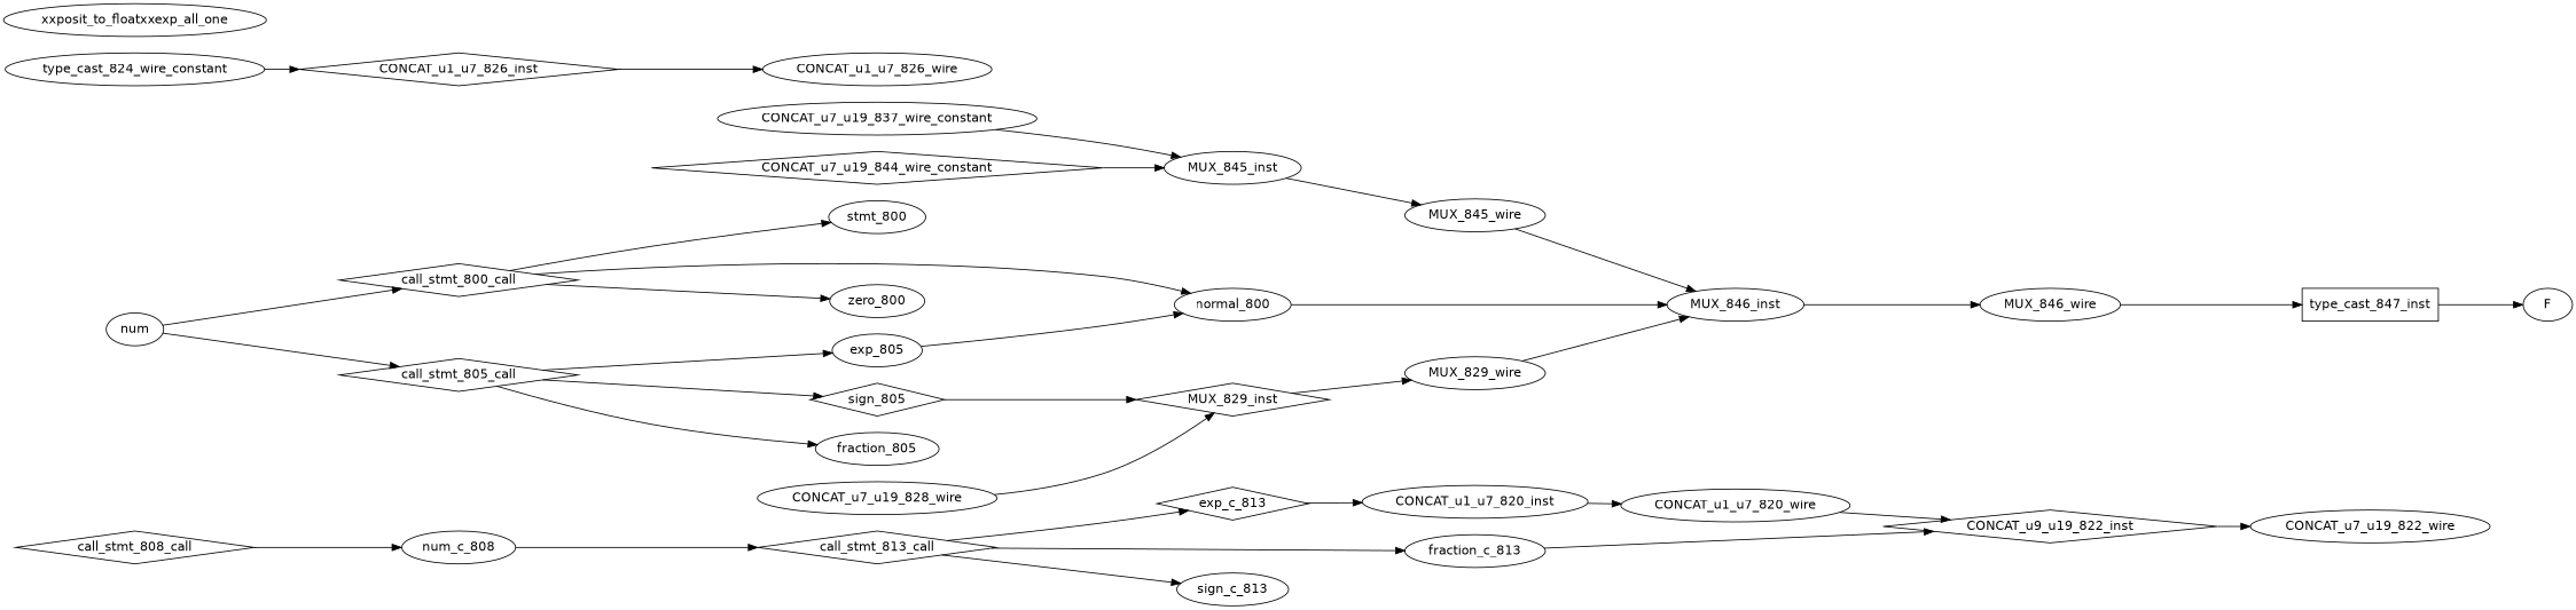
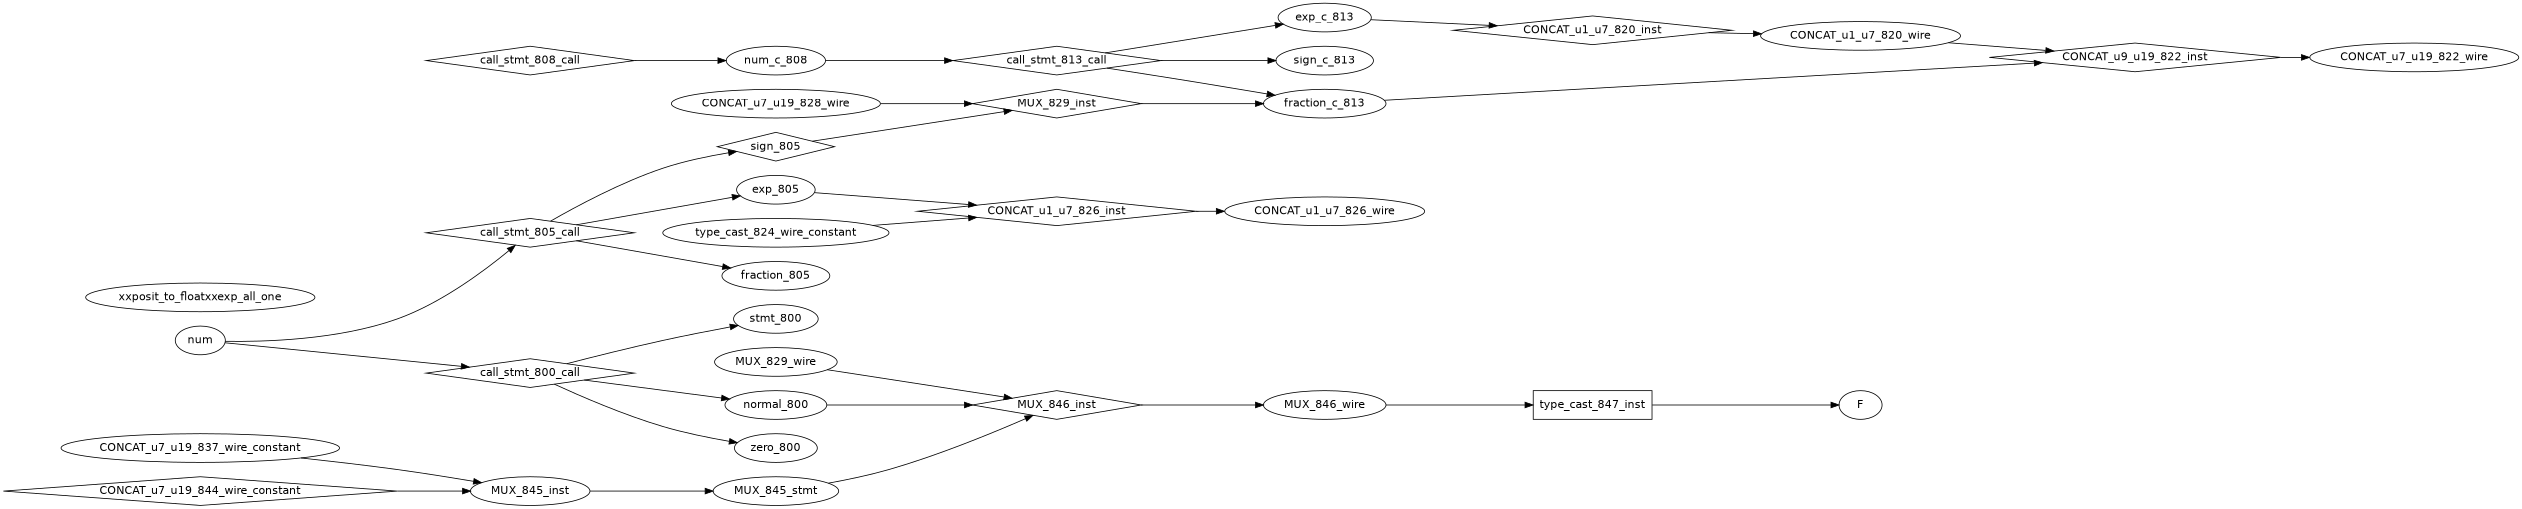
  digraph {
    fontname="DejaVu Sans"
    rankdir=LR
    node [fontname="DejaVu Sans" shape=ellipse]
    edge [fontname="DejaVu Sans"]
    n1 [label=CONCAT_u9_u19_822_inst shape=diamond]
    CONCAT_u1_u7_820_wire
    CONCAT_u7_u19_822_wire
    MUX_829_inst [shape=diamond]
    MUX_829_wire
    CONCAT_u7_u19_828_wire
    CONCAT_u7_u19_837_wire_constant
    MUX_845_inst
-   MUX_845_wire
+   MUX_845_wire [label=MUX_845_stmt]
    CONCAT_u7_u19_844_wire_constant [shape=diamond]
-   MUX_846_inst
+   MUX_846_inst [shape=diamond]
    MUX_846_wire
    type_cast_847_inst [shape=rectangle]
    F [shape=""]
    CONCAT_u1_u7_826_inst [shape=diamond]
    exp_805
    CONCAT_u1_u7_826_wire
-   CONCAT_u1_u7_820_inst
-   exp_c_813 [shape=diamond]
+   CONCAT_u1_u7_820_inst [shape=diamond]
+   exp_c_813
    fraction_c_813
    n21 [label=stmt_800]
    normal_800
    call_stmt_813_call [shape=diamond]
    num_c_808
    sign_c_813
    sign_805 [shape=diamond]
    type_cast_824_wire_constant
    xxposit_to_floatxxexp_all_one
    call_stmt_800_call [shape=diamond]
    zero_800
    num [shape=""]
    call_stmt_805_call [shape=diamond]
    fraction_805
    call_stmt_808_call [shape=diamond]
    n1 -> CONCAT_u7_u19_822_wire
    CONCAT_u1_u7_820_wire -> n1
-   MUX_829_inst -> MUX_829_wire
+   MUX_829_inst -> fraction_c_813
    MUX_829_wire -> MUX_846_inst
    CONCAT_u7_u19_828_wire -> MUX_829_inst
    CONCAT_u7_u19_837_wire_constant -> MUX_845_inst
    MUX_845_inst -> MUX_845_wire
    MUX_845_wire -> MUX_846_inst
    CONCAT_u7_u19_844_wire_constant -> MUX_845_inst
    MUX_846_inst -> MUX_846_wire
    MUX_846_wire -> type_cast_847_inst
    type_cast_847_inst -> F
    CONCAT_u1_u7_826_inst -> CONCAT_u1_u7_826_wire
-   exp_805 -> normal_800
+   exp_805 -> CONCAT_u1_u7_826_inst
    CONCAT_u1_u7_820_inst -> CONCAT_u1_u7_820_wire
    exp_c_813 -> CONCAT_u1_u7_820_inst
    fraction_c_813 -> n1
    normal_800 -> MUX_846_inst
    call_stmt_813_call -> exp_c_813
    call_stmt_813_call -> fraction_c_813
    call_stmt_813_call -> sign_c_813
    num_c_808 -> call_stmt_813_call
    sign_805 -> MUX_829_inst
    type_cast_824_wire_constant -> CONCAT_u1_u7_826_inst
    call_stmt_800_call -> n21
    call_stmt_800_call -> normal_800
    call_stmt_800_call -> zero_800
    num -> call_stmt_800_call
    num -> call_stmt_805_call
    call_stmt_805_call -> exp_805
    call_stmt_805_call -> sign_805
    call_stmt_805_call -> fraction_805
    call_stmt_808_call -> num_c_808
  }
